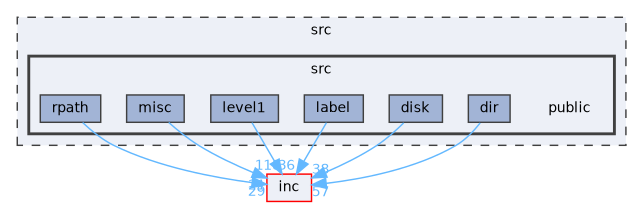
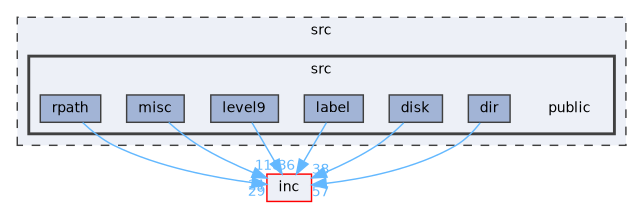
  digraph {
    compound=true
    node [fontname=Helvetica fontsize=10 shape=box color=grey25 fillcolor="#a2b4d6" style=filled]
    edge [color=steelblue1 fontcolor=steelblue1 fontname=Helvetica fontsize=10 labeldistance=1.5 labelfontname=Helvetica labelfontsize=10]
    n1 [height=0.2 label=public shape=plaintext width=0.4 color="" fillcolor="" style=""]
    n2 [height=0.2 label=dir width=0.4]
    n3 [height=0.2 label=disk width=0.4]
    n4 [height=0.2 label=label width=0.4]
-   n5 [height=0.2 label=level1 width=0.4]
+   n5 [height=0.2 label=level9 width=0.4]
    n6 [height=0.2 label=misc width=0.4]
    n7 [height=0.2 label=rpath width=0.4]
    n8 [color=red fillcolor="#edf0f7" height=0.2 label=inc width=0.4]
    subgraph cluster_1 {
      bgcolor="#edf0f7"
      fontname=Helvetica
      fontsize=10
      label=src
      pencolor=grey25
      style="filled,dashed"
      subgraph cluster_2 {
        bgcolor="#edf0f7"
        fontname=Helvetica
        fontsize=10
        label=src
        pencolor=grey25
        style="filled,bold"
        n1
        n2
        n3
        n4
        n5
        n6
        n7
      }
    }
    n2 -> n8 [headlabel=57]
    n3 -> n8 [headlabel=38]
    n4 -> n8 [headlabel=36]
    n5 -> n8 [headlabel=118]
    n6 -> n8 [headlabel=21]
    n7 -> n8 [headlabel=29]
  }
